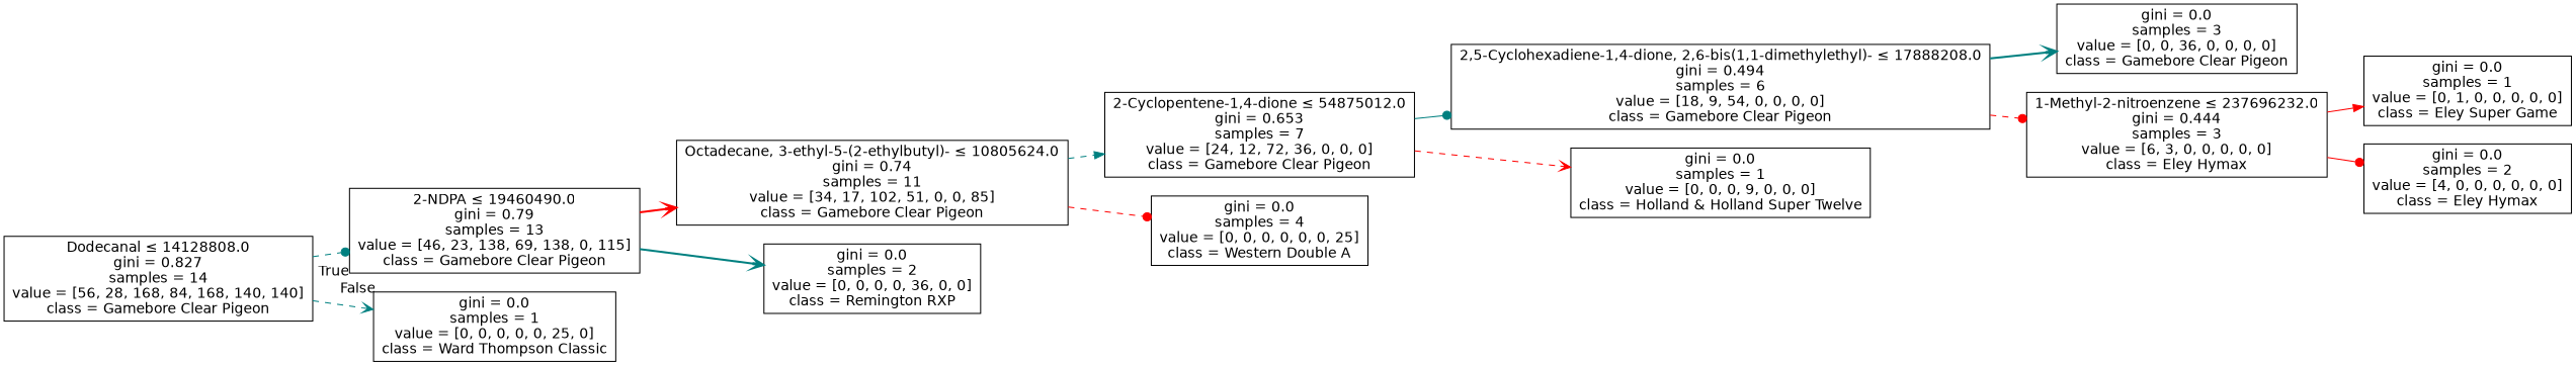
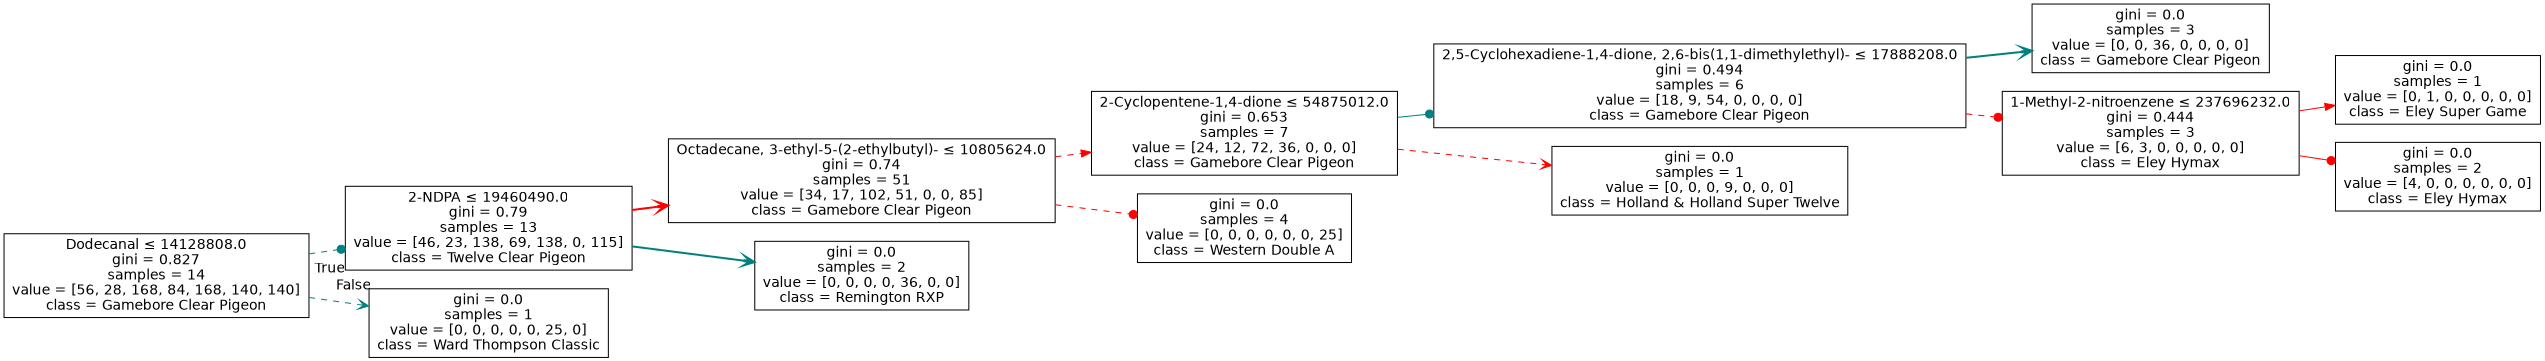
  digraph {
    rankdir=LR
    node [fontname=helvetica shape=box]
    edge [arrowhead=dot color=teal fontname=helvetica style=dashed]
    n1 [label=<Dodecanal &le; 14128808.0<br/>gini = 0.827<br/>samples = 14<br/>value = [56, 28, 168, 84, 168, 140, 140]<br/>class = Gamebore Clear Pigeon>]
-   n2 [label=<2-NDPA &le; 19460490.0<br/>gini = 0.79<br/>samples = 13<br/>value = [46, 23, 138, 69, 138, 0, 115]<br/>class = Gamebore Clear Pigeon>]
+   n2 [label=<2-NDPA &le; 19460490.0<br/>gini = 0.79<br/>samples = 13<br/>value = [46, 23, 138, 69, 138, 0, 115]<br/>class = Twelve Clear Pigeon>]
    n3 [label=<gini = 0.0<br/>samples = 1<br/>value = [0, 0, 0, 0, 0, 25, 0]<br/>class = Ward Thompson Classic>]
-   n4 [label=<Octadecane, 3-ethyl-5-(2-ethylbutyl)- &le; 10805624.0<br/>gini = 0.74<br/>samples = 11<br/>value = [34, 17, 102, 51, 0, 0, 85]<br/>class = Gamebore Clear Pigeon>]
+   n4 [label=<Octadecane, 3-ethyl-5-(2-ethylbutyl)- &le; 10805624.0<br/>gini = 0.74<br/>samples = 51<br/>value = [34, 17, 102, 51, 0, 0, 85]<br/>class = Gamebore Clear Pigeon>]
    n5 [label=<gini = 0.0<br/>samples = 2<br/>value = [0, 0, 0, 0, 36, 0, 0]<br/>class = Remington RXP>]
    n6 [label=<2-Cyclopentene-1,4-dione &le; 54875012.0<br/>gini = 0.653<br/>samples = 7<br/>value = [24, 12, 72, 36, 0, 0, 0]<br/>class = Gamebore Clear Pigeon>]
    n7 [label=<gini = 0.0<br/>samples = 4<br/>value = [0, 0, 0, 0, 0, 0, 25]<br/>class = Western Double A>]
    n8 [label=<2,5-Cyclohexadiene-1,4-dione, 2,6-bis(1,1-dimethylethyl)- &le; 17888208.0<br/>gini = 0.494<br/>samples = 6<br/>value = [18, 9, 54, 0, 0, 0, 0]<br/>class = Gamebore Clear Pigeon>]
    n9 [label=<gini = 0.0<br/>samples = 1<br/>value = [0, 0, 0, 9, 0, 0, 0]<br/>class = Holland &amp; Holland Super Twelve>]
    n10 [label=<gini = 0.0<br/>samples = 3<br/>value = [0, 0, 36, 0, 0, 0, 0]<br/>class = Gamebore Clear Pigeon>]
    n11 [label=<1-Methyl-2-nitroenzene &le; 237696232.0<br/>gini = 0.444<br/>samples = 3<br/>value = [6, 3, 0, 0, 0, 0, 0]<br/>class = Eley Hymax>]
    n12 [label=<gini = 0.0<br/>samples = 1<br/>value = [0, 1, 0, 0, 0, 0, 0]<br/>class = Eley Super Game>]
    n13 [label=<gini = 0.0<br/>samples = 2<br/>value = [4, 0, 0, 0, 0, 0, 0]<br/>class = Eley Hymax>]
    n1 -> n2 [headlabel=True labelangle=45 labeldistance=2.5]
    n1 -> n3 [arrowhead=vee headlabel=False labelangle=-45 labeldistance=2.5]
    n2 -> n4 [arrowhead=vee color=red style=bold]
    n2 -> n5 [arrowhead=vee style=bold]
-   n4 -> n6 [arrowhead=normal]
+   n4 -> n6 [arrowhead=normal color=red]
    n4 -> n7 [color=red]
    n6 -> n8 [style=solid]
    n6 -> n9 [arrowhead=vee color=red]
    n8 -> n10 [arrowhead=vee style=bold]
    n8 -> n11 [color=red]
    n11 -> n12 [arrowhead=normal color=red style=solid]
    n11 -> n13 [color=red style=solid]
  }
